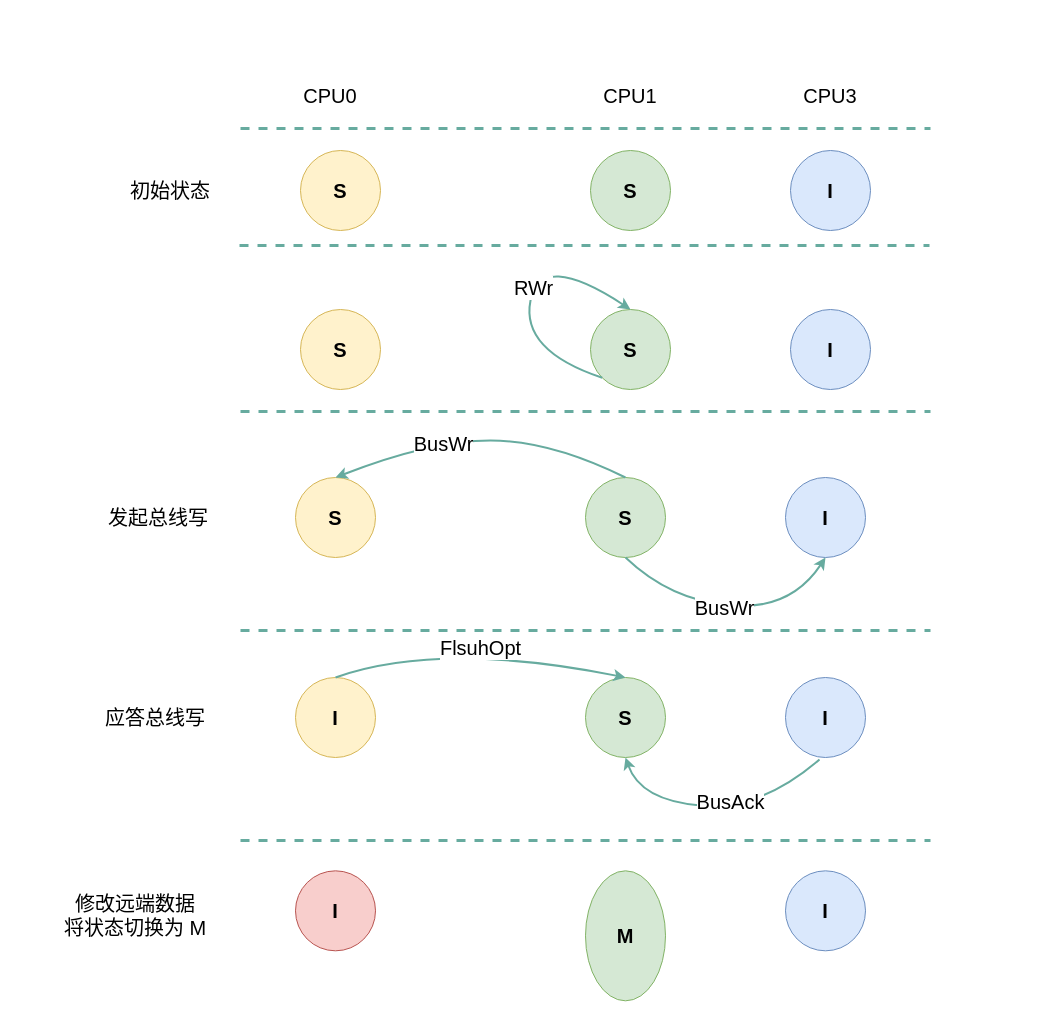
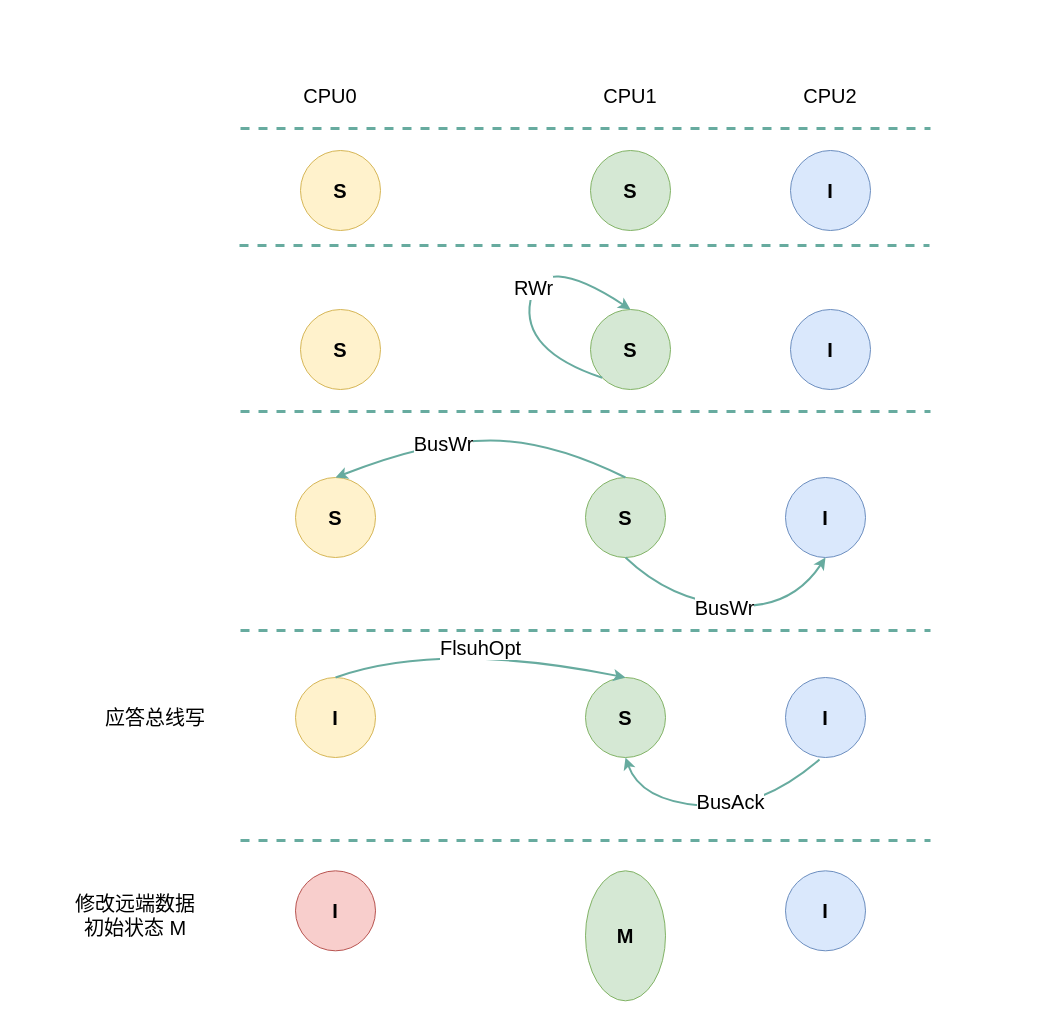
  <mxCell id="0" />
  <mxCell id="1" parent="0" />
  <mxCell id="2" value="S" style="ellipse;whiteSpace=wrap;html=1;aspect=fixed;fontStyle=1;fontSize=20;fillColor=#fff2cc;strokeColor=#d6b656;" parent="1" vertex="1"><mxGeometry x="300" y="150" width="80" height="80" as="geometry" /></mxCell>
  <mxCell id="3" value="S" style="ellipse;whiteSpace=wrap;html=1;aspect=fixed;fontStyle=1;fontSize=20;fillColor=#d5e8d4;strokeColor=#82b366;" parent="1" vertex="1"><mxGeometry x="590" y="150" width="80" height="80" as="geometry" /></mxCell>
  <mxCell id="4" value="I" style="ellipse;whiteSpace=wrap;html=1;aspect=fixed;fillColor=#dae8fc;strokeColor=#6c8ebf;fontStyle=1;fontSize=20;" parent="1" vertex="1"><mxGeometry x="790" y="150" width="80" height="80" as="geometry" /></mxCell>
  <mxCell id="5" value="CPU0" style="text;html=1;strokeColor=none;fillColor=none;align=center;verticalAlign=middle;whiteSpace=wrap;rounded=0;fontSize=20;" parent="1" vertex="1"><mxGeometry x="300" y="80" width="60" height="30" as="geometry" /></mxCell>
  <mxCell id="6" value="CPU1" style="text;html=1;strokeColor=none;fillColor=none;align=center;verticalAlign=middle;whiteSpace=wrap;rounded=0;fontSize=20;" parent="1" vertex="1"><mxGeometry x="600" y="80" width="60" height="30" as="geometry" /></mxCell>
- <mxCell id="7" value="CPU3" style="text;html=1;strokeColor=none;fillColor=none;align=center;verticalAlign=middle;whiteSpace=wrap;rounded=0;fontSize=20;" parent="1" vertex="1"><mxGeometry x="800" y="80" width="60" height="30" as="geometry" /></mxCell>
+ <mxCell id="7" value="CPU2" style="text;html=1;strokeColor=none;fillColor=none;align=center;verticalAlign=middle;whiteSpace=wrap;rounded=0;fontSize=20;" parent="1" vertex="1"><mxGeometry x="800" y="80" width="60" height="30" as="geometry" /></mxCell>
  <mxCell id="8" value="" style="endArrow=none;dashed=1;html=1;rounded=0;fontSize=20;strokeWidth=3;strokeColor=#67AB9F;" parent="1" edge="1"><mxGeometry width="50" height="50" relative="1" as="geometry"><mxPoint x="240" y="128" as="sourcePoint" /><mxPoint x="930" y="128" as="targetPoint" /></mxGeometry></mxCell>
  <mxCell id="9" value="" style="endArrow=none;dashed=1;html=1;rounded=0;fontSize=20;strokeWidth=3;strokeColor=#67AB9F;" parent="1" edge="1"><mxGeometry width="50" height="50" relative="1" as="geometry"><mxPoint x="239" y="245" as="sourcePoint" /><mxPoint x="929" y="245" as="targetPoint" /></mxGeometry></mxCell>
- <mxCell id="10" value="初始状态" style="text;html=1;strokeColor=none;fillColor=none;align=center;verticalAlign=middle;whiteSpace=wrap;rounded=0;fontSize=20;" parent="1" vertex="1"><mxGeometry x="120" y="175" width="100" height="30" as="geometry" /></mxCell>
  <mxCell id="11" value="S" style="ellipse;whiteSpace=wrap;html=1;aspect=fixed;fontStyle=1;fontSize=20;fillColor=#fff2cc;strokeColor=#d6b656;" parent="1" vertex="1"><mxGeometry x="300" y="309" width="80" height="80" as="geometry" /></mxCell>
  <mxCell id="12" value="S" style="ellipse;whiteSpace=wrap;html=1;aspect=fixed;fontStyle=1;fontSize=20;fillColor=#d5e8d4;strokeColor=#82b366;" parent="1" vertex="1"><mxGeometry x="590" y="309" width="80" height="80" as="geometry" /></mxCell>
  <mxCell id="13" value="I" style="ellipse;whiteSpace=wrap;html=1;aspect=fixed;fillColor=#dae8fc;strokeColor=#6c8ebf;fontStyle=1;fontSize=20;" parent="1" vertex="1"><mxGeometry x="790" y="309" width="80" height="80" as="geometry" /></mxCell>
  <mxCell id="14" value="S" style="ellipse;whiteSpace=wrap;html=1;aspect=fixed;fontStyle=1;fontSize=20;fillColor=#fff2cc;strokeColor=#d6b656;" parent="1" vertex="1"><mxGeometry x="295" y="477" width="80" height="80" as="geometry" /></mxCell>
  <mxCell id="15" value="S" style="ellipse;whiteSpace=wrap;html=1;aspect=fixed;fontStyle=1;fontSize=20;fillColor=#d5e8d4;strokeColor=#82b366;" parent="1" vertex="1"><mxGeometry x="585" y="477" width="80" height="80" as="geometry" /></mxCell>
  <mxCell id="16" value="I" style="ellipse;whiteSpace=wrap;html=1;aspect=fixed;fillColor=#dae8fc;strokeColor=#6c8ebf;fontStyle=1;fontSize=20;" parent="1" vertex="1"><mxGeometry x="785" y="477" width="80" height="80" as="geometry" /></mxCell>
  <mxCell id="17" value="" style="curved=1;endArrow=classic;html=1;rounded=0;strokeColor=#67AB9F;strokeWidth=2;fontSize=20;exitX=0.5;exitY=1;exitDx=0;exitDy=0;entryX=0.5;entryY=1;entryDx=0;entryDy=0;" parent="1" source="15" target="16" edge="1"><mxGeometry width="50" height="50" relative="1" as="geometry"><mxPoint x="605" y="468" as="sourcePoint" /><mxPoint x="655" y="418" as="targetPoint" /><Array as="points"><mxPoint x="670" y="600" /><mxPoint x="790" y="610" /></Array></mxGeometry></mxCell>
  <mxCell id="18" value="BusWr" style="edgeLabel;html=1;align=center;verticalAlign=middle;resizable=0;points=[];fontSize=20;" parent="17" vertex="1" connectable="0"><mxGeometry x="-0.058" y="-2" relative="1" as="geometry"><mxPoint as="offset" /></mxGeometry></mxCell>
  <mxCell id="19" value="" style="endArrow=none;dashed=1;html=1;rounded=0;fontSize=20;strokeWidth=3;strokeColor=#67AB9F;" parent="1" edge="1"><mxGeometry width="50" height="50" relative="1" as="geometry"><mxPoint x="240" y="411" as="sourcePoint" /><mxPoint x="930" y="411" as="targetPoint" /></mxGeometry></mxCell>
  <mxCell id="20" value="" style="curved=1;endArrow=classic;html=1;rounded=0;strokeColor=#67AB9F;strokeWidth=2;fontSize=20;exitX=0.5;exitY=0;exitDx=0;exitDy=0;entryX=0.5;entryY=0;entryDx=0;entryDy=0;" parent="1" source="15" target="14" edge="1"><mxGeometry width="50" height="50" relative="1" as="geometry"><mxPoint x="125" y="330" as="sourcePoint" /><mxPoint x="390" y="490" as="targetPoint" /><Array as="points"><mxPoint x="550" y="440" /><mxPoint x="430" y="440" /></Array></mxGeometry></mxCell>
  <mxCell id="21" value="BusWr" style="edgeLabel;html=1;align=center;verticalAlign=middle;resizable=0;points=[];fontSize=20;" parent="20" vertex="1" connectable="0"><mxGeometry x="0.249" y="2" relative="1" as="geometry"><mxPoint as="offset" /></mxGeometry></mxCell>
  <mxCell id="22" value="I" style="ellipse;whiteSpace=wrap;html=1;aspect=fixed;fontStyle=1;fontSize=20;fillColor=#fff2cc;strokeColor=#d6b656;" parent="1" vertex="1"><mxGeometry x="295" y="677" width="80" height="80" as="geometry" /></mxCell>
  <mxCell id="23" value="S" style="ellipse;whiteSpace=wrap;html=1;aspect=fixed;fontStyle=1;fontSize=20;fillColor=#d5e8d4;strokeColor=#82b366;" parent="1" vertex="1"><mxGeometry x="585" y="677" width="80" height="80" as="geometry" /></mxCell>
  <mxCell id="24" value="I" style="ellipse;whiteSpace=wrap;html=1;aspect=fixed;fillColor=#dae8fc;strokeColor=#6c8ebf;fontStyle=1;fontSize=20;" parent="1" vertex="1"><mxGeometry x="785" y="677" width="80" height="80" as="geometry" /></mxCell>
  <mxCell id="25" value="" style="curved=1;endArrow=classic;html=1;rounded=0;strokeColor=#67AB9F;strokeWidth=2;fontSize=20;exitX=0.5;exitY=0;exitDx=0;exitDy=0;entryX=0.5;entryY=0;entryDx=0;entryDy=0;" parent="1" source="22" target="23" edge="1"><mxGeometry width="50" height="50" relative="1" as="geometry"><mxPoint x="450" y="720" as="sourcePoint" /><mxPoint x="550" y="690" as="targetPoint" /><Array as="points"><mxPoint x="440" y="640" /></Array></mxGeometry></mxCell>
  <mxCell id="26" value="FlsuhOpt" style="edgeLabel;html=1;align=center;verticalAlign=middle;resizable=0;points=[];fontSize=20;" parent="25" vertex="1" connectable="0"><mxGeometry x="0.008" y="1" relative="1" as="geometry"><mxPoint as="offset" /></mxGeometry></mxCell>
  <mxCell id="27" value="" style="curved=1;endArrow=classic;html=1;rounded=0;strokeColor=#67AB9F;strokeWidth=2;fontSize=20;exitX=0.425;exitY=1.025;exitDx=0;exitDy=0;exitPerimeter=0;entryX=0.5;entryY=1;entryDx=0;entryDy=0;" parent="1" source="24" target="23" edge="1"><mxGeometry width="50" height="50" relative="1" as="geometry"><mxPoint x="550" y="840" as="sourcePoint" /><mxPoint x="600" y="790" as="targetPoint" /><Array as="points"><mxPoint x="760" y="810" /><mxPoint x="640" y="800" /></Array></mxGeometry></mxCell>
  <mxCell id="28" value="BusAck" style="edgeLabel;html=1;align=center;verticalAlign=middle;resizable=0;points=[];fontSize=20;" parent="27" vertex="1" connectable="0"><mxGeometry x="-0.104" y="-7" relative="1" as="geometry"><mxPoint as="offset" /></mxGeometry></mxCell>
  <mxCell id="29" value="" style="endArrow=none;dashed=1;html=1;rounded=0;fontSize=20;strokeWidth=3;strokeColor=#67AB9F;" parent="1" edge="1"><mxGeometry width="50" height="50" relative="1" as="geometry"><mxPoint x="240" y="630" as="sourcePoint" /><mxPoint x="930" y="630" as="targetPoint" /></mxGeometry></mxCell>
  <mxCell id="30" value="I" style="ellipse;whiteSpace=wrap;html=1;aspect=fixed;fontStyle=1;fontSize=20;fillColor=#f8cecc;strokeColor=#b85450;" parent="1" vertex="1"><mxGeometry x="295" y="870.32" width="80" height="80" as="geometry" /></mxCell>
  <mxCell id="31" value="M" style="ellipse;whiteSpace=wrap;html=1;aspect=fixed;fontStyle=1;fontSize=20;fillColor=#d5e8d4;strokeColor=#82b366;" parent="1" vertex="1"><mxGeometry x="585" y="870.32" width="80" height="130" as="geometry" /></mxCell>
  <mxCell id="32" value="I" style="ellipse;whiteSpace=wrap;html=1;aspect=fixed;fillColor=#dae8fc;strokeColor=#6c8ebf;fontStyle=1;fontSize=20;" parent="1" vertex="1"><mxGeometry x="785" y="870.32" width="80" height="80" as="geometry" /></mxCell>
  <mxCell id="33" value="" style="endArrow=none;dashed=1;html=1;rounded=0;fontSize=20;strokeWidth=3;strokeColor=#67AB9F;" parent="1" edge="1"><mxGeometry width="50" height="50" relative="1" as="geometry"><mxPoint x="240" y="840" as="sourcePoint" /><mxPoint x="930" y="840" as="targetPoint" /></mxGeometry></mxCell>
- <mxCell id="34" value="发起总线写" style="text;html=1;strokeColor=none;fillColor=none;align=center;verticalAlign=middle;whiteSpace=wrap;rounded=0;fontSize=20;" parent="1" vertex="1"><mxGeometry x="93" y="502" width="130" height="30" as="geometry" /></mxCell>
  <mxCell id="35" value="应答总线写" style="text;html=1;strokeColor=none;fillColor=none;align=center;verticalAlign=middle;whiteSpace=wrap;rounded=0;fontSize=20;" parent="1" vertex="1"><mxGeometry x="90" y="702" width="130" height="30" as="geometry" /></mxCell>
- <mxCell id="36" value="修改远端数据&lt;br&gt;将状态切换为 M" style="text;html=1;strokeColor=none;fillColor=none;align=center;verticalAlign=middle;whiteSpace=wrap;rounded=0;fontSize=20;" parent="1" vertex="1"><mxGeometry x="60" y="882.32" width="150" height="64.68" as="geometry" /></mxCell>
+ <mxCell id="36" value="修改远端数据&lt;br&gt;初始状态 M" style="text;html=1;strokeColor=none;fillColor=none;align=center;verticalAlign=middle;whiteSpace=wrap;rounded=0;fontSize=20;" parent="1" vertex="1"><mxGeometry x="60" y="882.32" width="150" height="64.68" as="geometry" /></mxCell>
  <mxCell id="37" value="" style="shape=waypoint;sketch=0;fillStyle=solid;size=6;pointerEvents=1;points=[];fillColor=none;resizable=0;rotatable=0;perimeter=centerPerimeter;snapToPoint=1;fontSize=20;strokeColor=none;" parent="1" vertex="1"><mxGeometry x="20" y="20" width="40" height="40" as="geometry" /></mxCell>
  <mxCell id="38" value="" style="shape=waypoint;sketch=0;fillStyle=solid;size=6;pointerEvents=1;points=[];fillColor=none;resizable=0;rotatable=0;perimeter=centerPerimeter;snapToPoint=1;fontSize=20;strokeColor=none;" parent="1" vertex="1"><mxGeometry x="1000" y="960" width="40" height="40" as="geometry" /></mxCell>
  <mxCell id="39" value="" style="curved=1;endArrow=classic;html=1;rounded=0;strokeColor=#67AB9F;strokeWidth=2;fontSize=20;exitX=0;exitY=1;exitDx=0;exitDy=0;entryX=0.5;entryY=0;entryDx=0;entryDy=0;" parent="1" source="12" target="12" edge="1"><mxGeometry width="50" height="50" relative="1" as="geometry"><mxPoint x="530" y="330" as="sourcePoint" /><mxPoint x="580" y="280" as="targetPoint" /><Array as="points"><mxPoint x="520" y="350" /><mxPoint x="540" y="250" /></Array></mxGeometry></mxCell>
  <mxCell id="40" value="RWr" style="edgeLabel;html=1;align=center;verticalAlign=middle;resizable=0;points=[];fontSize=20;" parent="39" vertex="1" connectable="0"><mxGeometry x="0.018" relative="1" as="geometry"><mxPoint as="offset" /></mxGeometry></mxCell>
